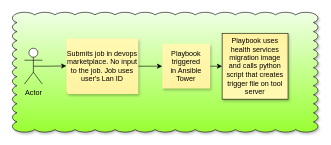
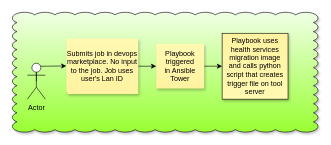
  <mxCell id="0" />
  <mxCell id="1" parent="0" />
  <mxCell id="2" value="" style="whiteSpace=wrap;html=1;shape=mxgraph.basic.cloud_rect;shadow=1;fillStyle=solid;pointerEvents=1;fontFamily=Helvetica;fontSize=12;fontColor=#000000;fillColor=#99FF33;gradientColor=#F0FFE6;gradientDirection=north;labelBackgroundColor=none;" vertex="1" parent="1"><mxGeometry x="20" y="20" width="510" height="200" as="geometry" /></mxCell>
  <mxCell id="3" style="edgeStyle=orthogonalEdgeStyle;rounded=0;orthogonalLoop=1;jettySize=auto;html=1;exitX=0.5;exitY=0.5;exitDx=0;exitDy=0;exitPerimeter=0;entryX=0;entryY=0.492;entryDx=0;entryDy=0;entryPerimeter=0;" edge="1" parent="1" source="4"><mxGeometry relative="1" as="geometry"><mxPoint x="110" y="109.512" as="targetPoint" /><Array as="points"><mxPoint x="80" y="110" /><mxPoint x="80" y="110" /></Array></mxGeometry></mxCell>
- <mxCell id="4" value="Actor" style="shape=umlActor;verticalLabelPosition=bottom;verticalAlign=top;html=1;outlineConnect=0;" vertex="1" parent="1"><mxGeometry x="40" y="80" width="30" height="60" as="geometry" /></mxCell>
+ <mxCell id="4" value="Actor" style="shape=umlActor;verticalLabelPosition=bottom;verticalAlign=top;html=1;outlineConnect=0;" vertex="1" parent="1"><mxGeometry x="45" y="105" width="30" height="60" as="geometry" /></mxCell>
  <mxCell id="5" style="edgeStyle=orthogonalEdgeStyle;rounded=0;orthogonalLoop=1;jettySize=auto;html=1;exitX=0;exitY=0.5;exitDx=0;exitDy=0;exitPerimeter=0;entryX=0;entryY=0;entryDx=80;entryDy=37.375;entryPerimeter=0;fontFamily=Helvetica;fontSize=12;fontColor=#000000;" edge="1" parent="1" source="6" target="8"><mxGeometry relative="1" as="geometry" /></mxCell>
  <mxCell id="6" value="Submits job in devops marketplace. No input to the job. Job uses user's Lan ID" style="shape=note;whiteSpace=wrap;html=1;backgroundOutline=1;fontColor=#000000;darkOpacity=0.05;fillColor=#FFF9B2;strokeColor=none;fillStyle=solid;direction=west;gradientDirection=north;gradientColor=#FFF2A1;shadow=1;size=3;pointerEvents=1;" vertex="1" parent="1"><mxGeometry x="110" y="63.82" width="120" height="92.37" as="geometry" /></mxCell>
  <mxCell id="7" style="edgeStyle=orthogonalEdgeStyle;rounded=0;orthogonalLoop=1;jettySize=auto;html=1;exitX=0;exitY=0.5;exitDx=0;exitDy=0;exitPerimeter=0;entryX=0;entryY=0.5;entryDx=0;entryDy=0;fontFamily=Helvetica;fontSize=12;fontColor=#000000;" edge="1" parent="1" source="8" target="9"><mxGeometry relative="1" as="geometry" /></mxCell>
- <mxCell id="8" value="Playbook triggered&lt;br&gt;in Ansible Tower" style="shape=note;whiteSpace=wrap;html=1;backgroundOutline=1;fontColor=#000000;darkOpacity=0.05;fillColor=#FFF9B2;strokeColor=none;fillStyle=solid;direction=west;gradientDirection=north;gradientColor=#FFF2A1;shadow=1;size=0;pointerEvents=1;fontFamily=Helvetica;fontSize=12;" vertex="1" parent="1"><mxGeometry x="270" y="72.63" width="80" height="74.75" as="geometry" /></mxCell>
+ <mxCell id="8" value="Playbook triggered&lt;br&gt;in Ansible Tower" style="shape=note;whiteSpace=wrap;html=1;backgroundOutline=1;fontColor=#000000;darkOpacity=0.05;fillColor=#FFF9B2;strokeColor=none;fillStyle=solid;direction=west;gradientDirection=north;gradientColor=#FFF2A1;shadow=1;size=0;pointerEvents=1;fontFamily=Helvetica;fontSize=12;" vertex="1" parent="1"><mxGeometry x="260" y="72.63" width="80" height="74.75" as="geometry" /></mxCell>
  <mxCell id="9" value="Playbook uses health services migration image and calls python script that creates trigger file on tool server" style="whiteSpace=wrap;html=1;aspect=fixed;shadow=1;fillStyle=solid;pointerEvents=1;fontFamily=Helvetica;fontSize=12;fontColor=#000000;fillColor=#FFF9B2;gradientColor=#FFF2A1;gradientDirection=north;" vertex="1" parent="1"><mxGeometry x="370" y="55" width="110" height="110" as="geometry" /></mxCell>
